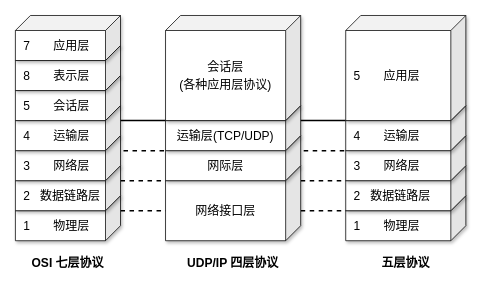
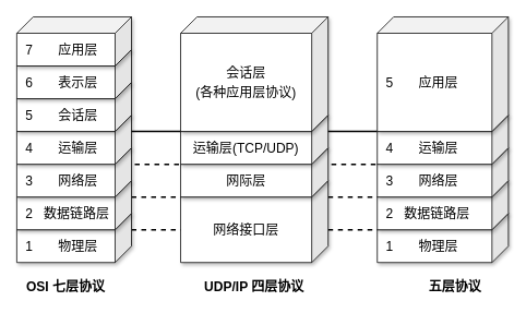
  <mxCell id="0" />
  <mxCell id="1" value="虚线" style="" parent="0" />
  <mxCell id="2" value="" style="endArrow=none;dashed=0;html=1;fontSize=16;strokeWidth=2;entryX=1;entryY=1;entryDx=0;entryDy=0;entryPerimeter=0;exitX=0;exitY=0;exitDx=20;exitDy=60;exitPerimeter=0;" edge="1" parent="1" source="11" target="25"><mxGeometry width="50" height="50" relative="1" as="geometry"><mxPoint x="300" y="170" as="sourcePoint" /><mxPoint x="350" y="120" as="targetPoint" /></mxGeometry></mxCell>
  <mxCell id="3" value="" style="endArrow=none;dashed=1;html=1;fontSize=16;strokeWidth=2;entryX=1;entryY=1;entryDx=0;entryDy=0;entryPerimeter=0;exitX=0;exitY=0;exitDx=20;exitDy=60;exitPerimeter=0;" edge="1" parent="1"><mxGeometry width="50" height="50" relative="1" as="geometry"><mxPoint x="140" y="200" as="sourcePoint" /><mxPoint x="460" y="200" as="targetPoint" /></mxGeometry></mxCell>
  <mxCell id="4" value="" style="endArrow=none;dashed=1;html=1;fontSize=16;strokeWidth=2;entryX=1;entryY=1;entryDx=0;entryDy=0;entryPerimeter=0;exitX=0;exitY=0;exitDx=20;exitDy=60;exitPerimeter=0;" edge="1" parent="1"><mxGeometry width="50" height="50" relative="1" as="geometry"><mxPoint x="160" y="240" as="sourcePoint" /><mxPoint x="480" y="240" as="targetPoint" /></mxGeometry></mxCell>
  <mxCell id="5" value="" style="endArrow=none;dashed=1;html=1;fontSize=16;strokeWidth=2;entryX=1;entryY=1;entryDx=0;entryDy=0;entryPerimeter=0;exitX=0;exitY=0;exitDx=20;exitDy=60;exitPerimeter=0;" edge="1" parent="1"><mxGeometry width="50" height="50" relative="1" as="geometry"><mxPoint x="160" y="280" as="sourcePoint" /><mxPoint x="480" y="280" as="targetPoint" /></mxGeometry></mxCell>
  <mxCell id="6" parent="0" />
  <mxCell id="7" value="&lt;font style=&quot;font-size: 16px&quot;&gt;&amp;nbsp; 1&amp;nbsp; &amp;nbsp; &amp;nbsp; &amp;nbsp;物理层&lt;/font&gt;" style="shape=cube;whiteSpace=wrap;html=1;boundedLbl=1;backgroundOutline=1;darkOpacity=0.05;darkOpacity2=0.1;size=20;flipV=0;flipH=1;shadow=1;sketch=0;align=left;" vertex="1" parent="6"><mxGeometry x="20" y="260" width="140" height="60" as="geometry" /></mxCell>
  <mxCell id="8" value="&lt;font style=&quot;font-size: 16px&quot;&gt;&amp;nbsp; 2&amp;nbsp; &amp;nbsp;数据链路层&lt;/font&gt;" style="shape=cube;whiteSpace=wrap;html=1;boundedLbl=1;backgroundOutline=1;darkOpacity=0.05;darkOpacity2=0.1;size=20;flipV=0;flipH=1;shadow=1;sketch=0;align=left;" vertex="1" parent="6"><mxGeometry x="20" y="220" width="140" height="60" as="geometry" /></mxCell>
  <mxCell id="9" value="&lt;font style=&quot;font-size: 16px&quot;&gt;&amp;nbsp; 3&amp;nbsp; &amp;nbsp; &amp;nbsp; &amp;nbsp;网络层&lt;/font&gt;" style="shape=cube;whiteSpace=wrap;html=1;boundedLbl=1;backgroundOutline=1;darkOpacity=0.05;darkOpacity2=0.1;size=20;flipV=0;flipH=1;shadow=1;sketch=0;align=left;" vertex="1" parent="6"><mxGeometry x="20" y="180" width="140" height="60" as="geometry" /></mxCell>
  <mxCell id="10" value="&lt;font style=&quot;font-size: 16px&quot;&gt;&amp;nbsp; 4&amp;nbsp; &amp;nbsp; &amp;nbsp; &amp;nbsp;运输层&lt;/font&gt;" style="shape=cube;whiteSpace=wrap;html=1;boundedLbl=1;backgroundOutline=1;darkOpacity=0.05;darkOpacity2=0.1;size=20;flipV=0;flipH=1;shadow=1;sketch=0;align=left;" vertex="1" parent="6"><mxGeometry x="20" y="140" width="140" height="60" as="geometry" /></mxCell>
  <mxCell id="11" value="&lt;font style=&quot;font-size: 16px&quot;&gt;&amp;nbsp; 5&amp;nbsp; &amp;nbsp; &amp;nbsp; &amp;nbsp;会话层&lt;/font&gt;" style="shape=cube;whiteSpace=wrap;html=1;boundedLbl=1;backgroundOutline=1;darkOpacity=0.05;darkOpacity2=0.1;size=20;flipV=0;flipH=1;shadow=1;sketch=0;align=left;" vertex="1" parent="6"><mxGeometry x="20" y="100" width="140" height="60" as="geometry" /></mxCell>
- <mxCell id="12" value="&lt;font style=&quot;font-size: 16px&quot;&gt;&amp;nbsp; 8&amp;nbsp; &amp;nbsp; &amp;nbsp; &amp;nbsp;表示层&lt;/font&gt;" style="shape=cube;whiteSpace=wrap;html=1;boundedLbl=1;backgroundOutline=1;darkOpacity=0.05;darkOpacity2=0.1;size=20;flipV=0;flipH=1;shadow=1;sketch=0;align=left;" vertex="1" parent="6"><mxGeometry x="20" y="60" width="140" height="60" as="geometry" /></mxCell>
+ <mxCell id="12" value="&lt;font style=&quot;font-size: 16px&quot;&gt;&amp;nbsp; 6&amp;nbsp; &amp;nbsp; &amp;nbsp; &amp;nbsp;表示层&lt;/font&gt;" style="shape=cube;whiteSpace=wrap;html=1;boundedLbl=1;backgroundOutline=1;darkOpacity=0.05;darkOpacity2=0.1;size=20;flipV=0;flipH=1;shadow=1;sketch=0;align=left;" vertex="1" parent="6"><mxGeometry x="20" y="60" width="140" height="60" as="geometry" /></mxCell>
  <mxCell id="13" value="&lt;font style=&quot;font-size: 16px&quot;&gt;&amp;nbsp; 7&amp;nbsp; &amp;nbsp; &amp;nbsp; &amp;nbsp;应用层&lt;/font&gt;" style="shape=cube;whiteSpace=wrap;html=1;boundedLbl=1;backgroundOutline=1;darkOpacity=0.05;darkOpacity2=0.1;size=20;flipV=0;flipH=1;shadow=1;sketch=0;align=left;" vertex="1" parent="6"><mxGeometry x="20" y="20" width="140" height="60" as="geometry" /></mxCell>
  <mxCell id="14" value="&lt;font style=&quot;font-size: 16px&quot;&gt;网络接口层&lt;/font&gt;" style="shape=cube;whiteSpace=wrap;html=1;boundedLbl=1;backgroundOutline=1;darkOpacity=0.05;darkOpacity2=0.1;size=20;flipV=0;flipH=1;shadow=1;sketch=0;align=center;" vertex="1" parent="6"><mxGeometry x="220" y="220" width="180" height="100" as="geometry" /></mxCell>
  <mxCell id="15" value="&lt;font style=&quot;font-size: 16px&quot;&gt;网际层&lt;/font&gt;" style="shape=cube;whiteSpace=wrap;html=1;boundedLbl=1;backgroundOutline=1;darkOpacity=0.05;darkOpacity2=0.1;size=20;flipV=0;flipH=1;shadow=1;sketch=0;align=center;" vertex="1" parent="6"><mxGeometry x="220" y="180" width="180" height="60" as="geometry" /></mxCell>
  <mxCell id="16" value="&lt;font style=&quot;font-size: 16px&quot;&gt;运输层(TCP/UDP)&lt;/font&gt;" style="shape=cube;whiteSpace=wrap;html=1;boundedLbl=1;backgroundOutline=1;darkOpacity=0.05;darkOpacity2=0.1;size=20;flipV=0;flipH=1;shadow=1;sketch=0;align=center;" vertex="1" parent="6"><mxGeometry x="220" y="140" width="180" height="60" as="geometry" /></mxCell>
  <mxCell id="17" value="&lt;font style=&quot;font-size: 16px ; line-height: 150%&quot;&gt;会话层&lt;br&gt;(各种应用层协议)&lt;br&gt;&lt;/font&gt;" style="shape=cube;whiteSpace=wrap;html=1;boundedLbl=1;backgroundOutline=1;darkOpacity=0.05;darkOpacity2=0.1;size=20;flipV=0;flipH=1;shadow=1;sketch=0;align=center;" vertex="1" parent="6"><mxGeometry x="220" y="20" width="180" height="140" as="geometry" /></mxCell>
  <mxCell id="18" value="&lt;font style=&quot;font-size: 16px&quot;&gt;&amp;nbsp; 1&amp;nbsp; &amp;nbsp; &amp;nbsp; &amp;nbsp;物理层&lt;/font&gt;" style="shape=cube;whiteSpace=wrap;html=1;boundedLbl=1;backgroundOutline=1;darkOpacity=0.05;darkOpacity2=0.1;size=20;flipV=0;flipH=1;shadow=1;sketch=0;align=left;" vertex="1" parent="6"><mxGeometry x="460" y="260" width="160" height="60" as="geometry" /></mxCell>
  <mxCell id="19" value="&lt;font style=&quot;font-size: 16px&quot;&gt;&amp;nbsp; 2&amp;nbsp; &amp;nbsp;数据链路层&lt;/font&gt;" style="shape=cube;whiteSpace=wrap;html=1;boundedLbl=1;backgroundOutline=1;darkOpacity=0.05;darkOpacity2=0.1;size=20;flipV=0;flipH=1;shadow=1;sketch=0;align=left;" vertex="1" parent="6"><mxGeometry x="460" y="220" width="160" height="60" as="geometry" /></mxCell>
  <mxCell id="20" value="&lt;font style=&quot;font-size: 16px&quot;&gt;&amp;nbsp; 3&amp;nbsp; &amp;nbsp; &amp;nbsp; &amp;nbsp;网络层&lt;/font&gt;" style="shape=cube;whiteSpace=wrap;html=1;boundedLbl=1;backgroundOutline=1;darkOpacity=0.05;darkOpacity2=0.1;size=20;flipV=0;flipH=1;shadow=1;sketch=0;align=left;" vertex="1" parent="6"><mxGeometry x="460" y="180" width="160" height="60" as="geometry" /></mxCell>
- <mxCell id="21" value="&lt;b&gt;OSI 七层协议&lt;/b&gt;" style="text;html=1;strokeColor=none;fillColor=none;align=center;verticalAlign=middle;whiteSpace=wrap;rounded=0;shadow=0;sketch=0;fontSize=16;" vertex="1" parent="6"><mxGeometry x="20" y="340" width="140" height="20" as="geometry" /></mxCell>
+ <mxCell id="21" value="&lt;b&gt;OSI 七层协议&lt;/b&gt;" style="text;html=1;strokeColor=none;fillColor=none;align=center;verticalAlign=middle;whiteSpace=wrap;rounded=0;shadow=0;sketch=0;fontSize=16;" vertex="1" parent="6"><mxGeometry x="10" y="340" width="140" height="20" as="geometry" /></mxCell>
  <mxCell id="22" value="&lt;b&gt;UDP/IP 四层协议&lt;/b&gt;" style="text;html=1;strokeColor=none;fillColor=none;align=center;verticalAlign=middle;whiteSpace=wrap;rounded=0;shadow=0;sketch=0;fontSize=16;" vertex="1" parent="6"><mxGeometry x="220" y="340" width="180" height="20" as="geometry" /></mxCell>
- <mxCell id="23" value="&lt;b&gt;五层协议&lt;/b&gt;" style="text;html=1;strokeColor=none;fillColor=none;align=center;verticalAlign=middle;whiteSpace=wrap;rounded=0;shadow=0;sketch=0;fontSize=16;" vertex="1" parent="6"><mxGeometry x="460" y="340" width="160" height="20" as="geometry" /></mxCell>
+ <mxCell id="23" value="&lt;b&gt;五层协议&lt;/b&gt;" style="text;html=1;strokeColor=none;fillColor=none;align=center;verticalAlign=middle;whiteSpace=wrap;rounded=0;shadow=0;sketch=0;fontSize=16;" vertex="1" parent="6"><mxGeometry x="475" y="340" width="160" height="20" as="geometry" /></mxCell>
  <mxCell id="24" value="&lt;font style=&quot;font-size: 16px&quot;&gt;&amp;nbsp; 4&amp;nbsp; &amp;nbsp; &amp;nbsp; &amp;nbsp;运输层&lt;/font&gt;" style="shape=cube;whiteSpace=wrap;html=1;boundedLbl=1;backgroundOutline=1;darkOpacity=0.05;darkOpacity2=0.1;size=20;flipV=0;flipH=1;shadow=1;sketch=0;align=left;" vertex="1" parent="6"><mxGeometry x="460" y="140" width="160" height="60" as="geometry" /></mxCell>
  <mxCell id="25" value="&lt;font style=&quot;font-size: 16px&quot;&gt;&amp;nbsp; 5&amp;nbsp; &amp;nbsp; &amp;nbsp; &amp;nbsp;应用层&lt;/font&gt;" style="shape=cube;whiteSpace=wrap;html=1;boundedLbl=1;backgroundOutline=1;darkOpacity=0.05;darkOpacity2=0.1;size=20;flipV=0;flipH=1;shadow=1;sketch=0;align=left;" vertex="1" parent="6"><mxGeometry x="460" y="20" width="160" height="140" as="geometry" /></mxCell>
